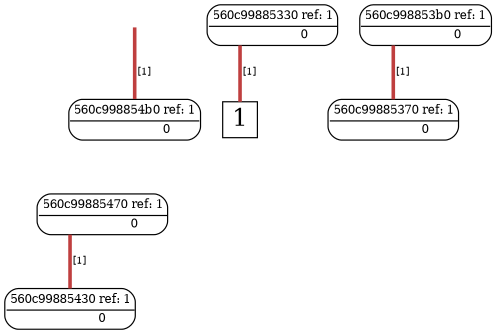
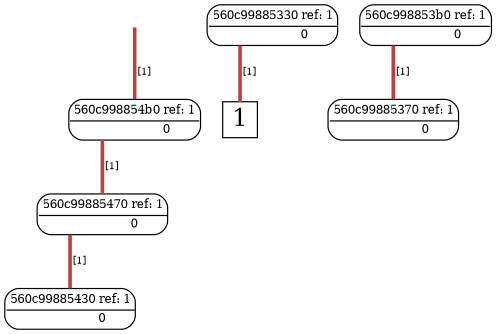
  digraph {
    node [shape=plain]
    edge [arrowhead=none color="0.000 0.667 0.750" penwidth=3 tailport="0:s"]
    root [shape=point style=invis]
    n2 [label=<<font point-size="10"><table border="1" cellspacing="0" cellpadding="2" style="rounded"><tr><td colspan="2" border="1" sides="B">560c998854b0 ref: 1</td></tr><tr><td port="0" href="javascript:;" border="0" tooltip="1"><font color="white">&nbsp;0 </font></td><td port="1" href="javascript:;" border="0" tooltip="0">&nbsp;0 </td></tr></table></font>>]
    n3 [label=<<font point-size="10"><table border="1" cellspacing="0" cellpadding="2" style="rounded"><tr><td colspan="2" border="1" sides="B">560c99885470 ref: 1</td></tr><tr><td port="0" href="javascript:;" border="0" tooltip="1"><font color="white">&nbsp;0 </font></td><td port="1" href="javascript:;" border="0" tooltip="0">&nbsp;0 </td></tr></table></font>>]
    n4 [height=0.3 label=<<font point-size="20">1</font>> shape=box width=0.3]
    n5 [label=<<font point-size="10"><table border="1" cellspacing="0" cellpadding="2" style="rounded"><tr><td colspan="2" border="1" sides="B">560c99885430 ref: 1</td></tr><tr><td port="0" href="javascript:;" border="0" tooltip="1"><font color="white">&nbsp;0 </font></td><td port="1" href="javascript:;" border="0" tooltip="0">&nbsp;0 </td></tr></table></font>>]
    n6 [label=<<font point-size="10"><table border="1" cellspacing="0" cellpadding="2" style="rounded"><tr><td colspan="2" border="1" sides="B">560c998853b0 ref: 1</td></tr><tr><td port="0" href="javascript:;" border="0" tooltip="1"><font color="white">&nbsp;0 </font></td><td port="1" href="javascript:;" border="0" tooltip="0">&nbsp;0 </td></tr></table></font>>]
    n7 [label=<<font point-size="10"><table border="1" cellspacing="0" cellpadding="2" style="rounded"><tr><td colspan="2" border="1" sides="B">560c99885370 ref: 1</td></tr><tr><td port="0" href="javascript:;" border="0" tooltip="1"><font color="white">&nbsp;0 </font></td><td port="1" href="javascript:;" border="0" tooltip="0">&nbsp;0 </td></tr></table></font>>]
    n8 [label=<<font point-size="10"><table border="1" cellspacing="0" cellpadding="2" style="rounded"><tr><td colspan="2" border="1" sides="B">560c99885330 ref: 1</td></tr><tr><td port="0" href="javascript:;" border="0" tooltip="1"><font color="white">&nbsp;0 </font></td><td port="1" href="javascript:;" border="0" tooltip="0">&nbsp;0 </td></tr></table></font>>]
    root -> n2 [label=<<font point-size="8">&nbsp;[1]</font>>]
+   n2 -> n3 [label=<<font point-size="8">&nbsp;[1]</font>>]
    n3 -> n5 [label=<<font point-size="8">&nbsp;[1]</font>>]
    n6 -> n7 [label=<<font point-size="8">&nbsp;[1]</font>>]
    n8 -> n4 [label=<<font point-size="8">&nbsp;[1]</font>>]
  }
